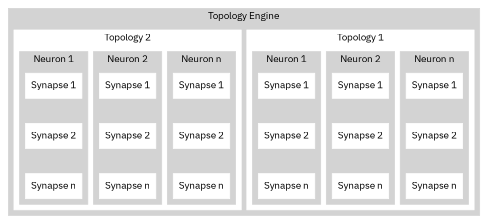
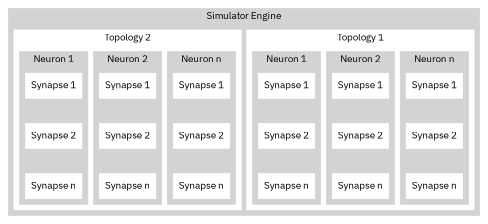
  digraph {
    rankdir=TB
    fontname="IBM Plex Sans"
    node [color=white shape=box style=filled fontname="IBM Plex Sans"]
    edge [style=invis fontname="IBM Plex Sans"]
    n1 [label="Synapse n"]
    n2 [label="Synapse 2"]
    n3 [label="Synapse 1"]
    n4 [label="Synapse n"]
    n5 [label="Synapse 2"]
    n6 [label="Synapse 1"]
    n7 [label="Synapse n"]
    n8 [label="Synapse 2"]
    n9 [label="Synapse 1"]
    n10 [label="Synapse n"]
    n11 [label="Synapse 2"]
    n12 [label="Synapse 1"]
    n13 [label="Synapse n"]
    n14 [label="Synapse 2"]
    n15 [label="Synapse 1"]
    n16 [label="Synapse n"]
    n17 [label="Synapse 2"]
    n18 [label="Synapse 1"]
    subgraph cluster_1 {
      color=lightgrey
-     label="Topology Engine"
+     label="Simulator Engine"
      style=filled
      subgraph cluster_2 {
        color=white
        label="Topology 1"
        style=filled
        subgraph cluster_3 {
          color=lightgrey
          label="Neuron n"
          style=filled
          n1
          n2
          n3
        }
        subgraph cluster_4 {
          color=lightgrey
          label="Neuron 2"
          style=filled
          n4
          n5
          n6
        }
        subgraph cluster_5 {
          color=lightgrey
          label="Neuron 1"
          style=filled
          n7
          n8
          n9
        }
      }
      subgraph cluster_6 {
        color=white
        label="Topology 2"
        style=filled
        subgraph cluster_7 {
          color=lightgrey
          label="Neuron n"
          style=filled
          n10
          n11
          n12
        }
        subgraph cluster_8 {
          color=lightgrey
          label="Neuron 2"
          style=filled
          n13
          n14
          n15
        }
        subgraph cluster_9 {
          color=lightgrey
          label="Neuron 1"
          style=filled
          n16
          n17
          n18
        }
      }
    }
    n2 -> n1
    n3 -> n2
    n5 -> n4
    n6 -> n5
    n8 -> n7
    n9 -> n8
    n11 -> n10
    n12 -> n11
    n14 -> n13
    n15 -> n14
    n17 -> n16
    n18 -> n17
  }
